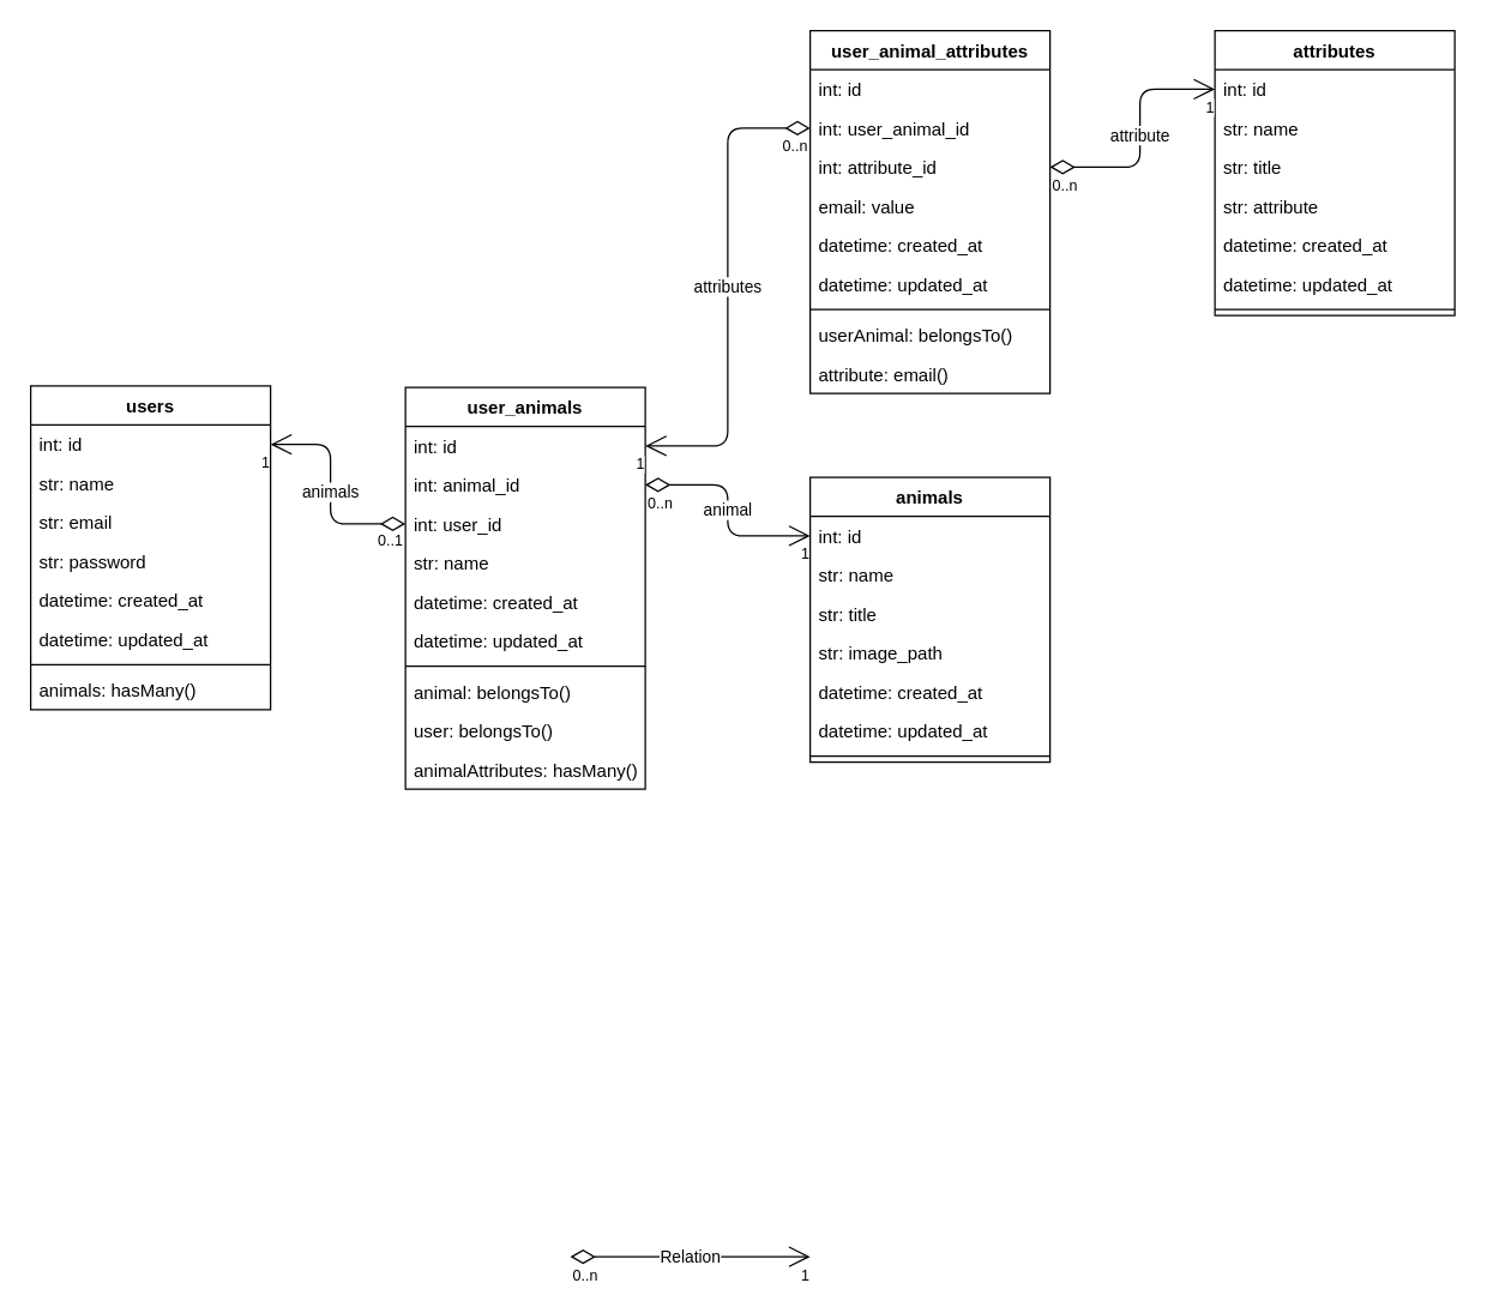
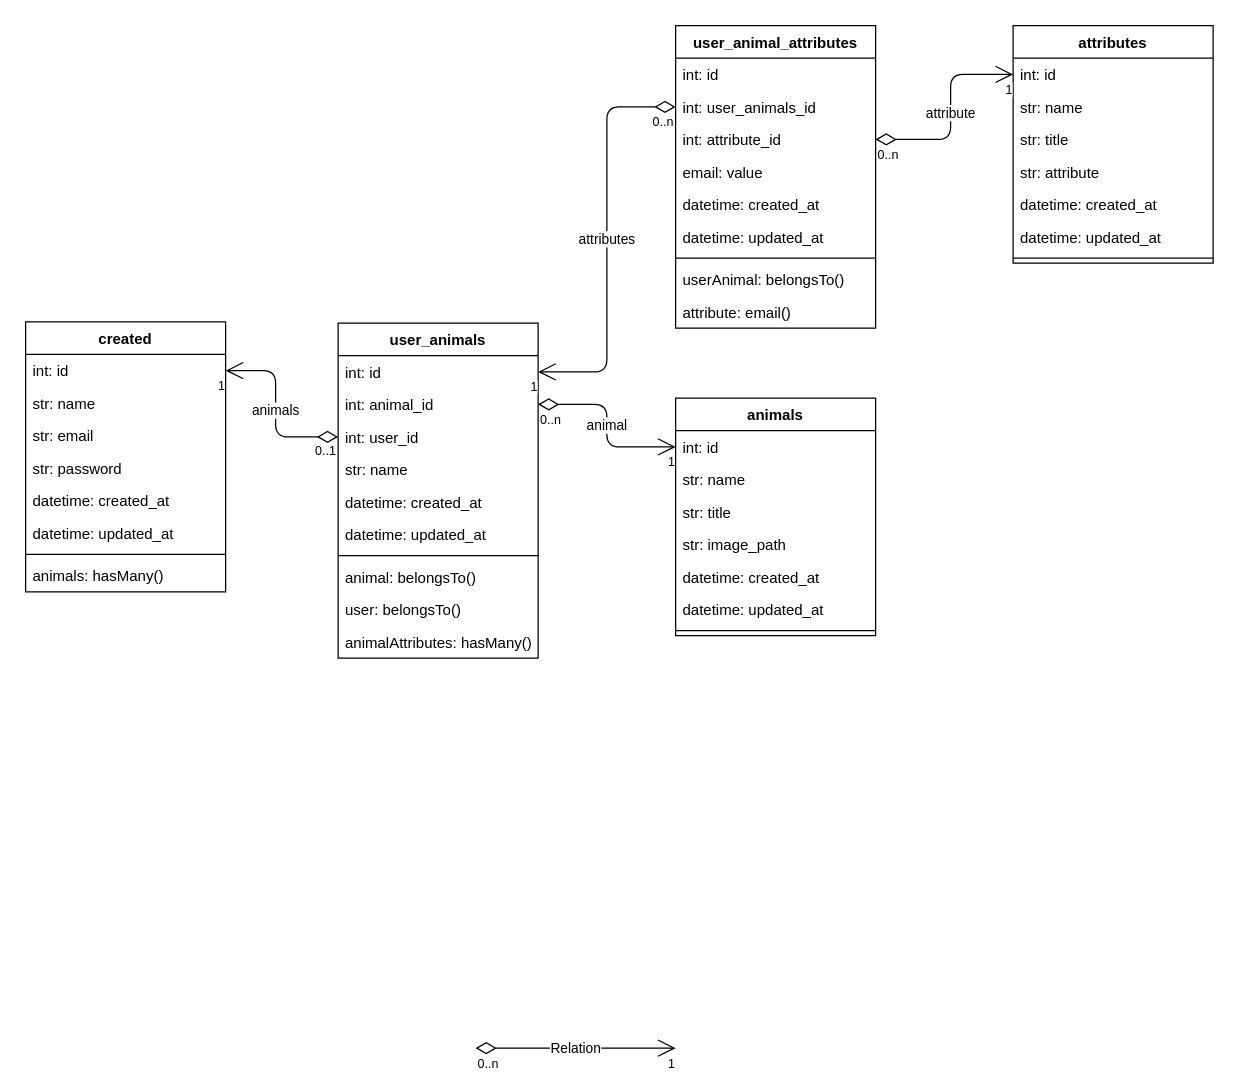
  <mxCell id="0" />
  <mxCell id="1" parent="0" />
- <mxCell id="2" value="users" style="swimlane;fontStyle=1;align=center;verticalAlign=top;childLayout=stackLayout;horizontal=1;startSize=26;horizontalStack=0;resizeParent=1;resizeParentMax=0;resizeLast=0;collapsible=1;marginBottom=0;" vertex="1" parent="1"><mxGeometry x="20" y="257" width="160" height="216" as="geometry" /></mxCell>
+ <mxCell id="2" value="created" style="swimlane;fontStyle=1;align=center;verticalAlign=top;childLayout=stackLayout;horizontal=1;startSize=26;horizontalStack=0;resizeParent=1;resizeParentMax=0;resizeLast=0;collapsible=1;marginBottom=0;" vertex="1" parent="1"><mxGeometry x="20" y="257" width="160" height="216" as="geometry" /></mxCell>
  <mxCell id="3" value="int: id" style="text;strokeColor=none;fillColor=none;align=left;verticalAlign=top;spacingLeft=4;spacingRight=4;overflow=hidden;rotatable=0;points=[[0,0.5],[1,0.5]];portConstraint=eastwest;" vertex="1" parent="2"><mxGeometry y="26" width="160" height="26" as="geometry" /></mxCell>
  <mxCell id="4" value="str: name" style="text;strokeColor=none;fillColor=none;align=left;verticalAlign=top;spacingLeft=4;spacingRight=4;overflow=hidden;rotatable=0;points=[[0,0.5],[1,0.5]];portConstraint=eastwest;" vertex="1" parent="2"><mxGeometry y="52" width="160" height="26" as="geometry" /></mxCell>
  <mxCell id="5" value="str: email" style="text;strokeColor=none;fillColor=none;align=left;verticalAlign=top;spacingLeft=4;spacingRight=4;overflow=hidden;rotatable=0;points=[[0,0.5],[1,0.5]];portConstraint=eastwest;" vertex="1" parent="2"><mxGeometry y="78" width="160" height="26" as="geometry" /></mxCell>
  <mxCell id="6" value="str: password" style="text;strokeColor=none;fillColor=none;align=left;verticalAlign=top;spacingLeft=4;spacingRight=4;overflow=hidden;rotatable=0;points=[[0,0.5],[1,0.5]];portConstraint=eastwest;" vertex="1" parent="2"><mxGeometry y="104" width="160" height="26" as="geometry" /></mxCell>
  <mxCell id="7" value="datetime: created_at" style="text;strokeColor=none;fillColor=none;align=left;verticalAlign=top;spacingLeft=4;spacingRight=4;overflow=hidden;rotatable=0;points=[[0,0.5],[1,0.5]];portConstraint=eastwest;" vertex="1" parent="2"><mxGeometry y="130" width="160" height="26" as="geometry" /></mxCell>
  <mxCell id="8" value="datetime: updated_at" style="text;strokeColor=none;fillColor=none;align=left;verticalAlign=top;spacingLeft=4;spacingRight=4;overflow=hidden;rotatable=0;points=[[0,0.5],[1,0.5]];portConstraint=eastwest;" vertex="1" parent="2"><mxGeometry y="156" width="160" height="26" as="geometry" /></mxCell>
  <mxCell id="9" value="" style="line;strokeWidth=1;fillColor=none;align=left;verticalAlign=middle;spacingTop=-1;spacingLeft=3;spacingRight=3;rotatable=0;labelPosition=right;points=[];portConstraint=eastwest;" vertex="1" parent="2"><mxGeometry y="182" width="160" height="8" as="geometry" /></mxCell>
  <mxCell id="10" value="animals: hasMany()" style="text;strokeColor=none;fillColor=none;align=left;verticalAlign=top;spacingLeft=4;spacingRight=4;overflow=hidden;rotatable=0;points=[[0,0.5],[1,0.5]];portConstraint=eastwest;" vertex="1" parent="2"><mxGeometry y="190" width="160" height="26" as="geometry" /></mxCell>
  <mxCell id="11" value="animals" style="swimlane;fontStyle=1;align=center;verticalAlign=top;childLayout=stackLayout;horizontal=1;startSize=26;horizontalStack=0;resizeParent=1;resizeParentMax=0;resizeLast=0;collapsible=1;marginBottom=0;" vertex="1" parent="1"><mxGeometry x="540" y="318" width="160" height="190" as="geometry" /></mxCell>
  <mxCell id="12" value="int: id" style="text;strokeColor=none;fillColor=none;align=left;verticalAlign=top;spacingLeft=4;spacingRight=4;overflow=hidden;rotatable=0;points=[[0,0.5],[1,0.5]];portConstraint=eastwest;" vertex="1" parent="11"><mxGeometry y="26" width="160" height="26" as="geometry" /></mxCell>
  <mxCell id="13" value="str: name" style="text;strokeColor=none;fillColor=none;align=left;verticalAlign=top;spacingLeft=4;spacingRight=4;overflow=hidden;rotatable=0;points=[[0,0.5],[1,0.5]];portConstraint=eastwest;" vertex="1" parent="11"><mxGeometry y="52" width="160" height="26" as="geometry" /></mxCell>
  <mxCell id="14" value="str: title" style="text;strokeColor=none;fillColor=none;align=left;verticalAlign=top;spacingLeft=4;spacingRight=4;overflow=hidden;rotatable=0;points=[[0,0.5],[1,0.5]];portConstraint=eastwest;" vertex="1" parent="11"><mxGeometry y="78" width="160" height="26" as="geometry" /></mxCell>
  <mxCell id="15" value="str: image_path" style="text;strokeColor=none;fillColor=none;align=left;verticalAlign=top;spacingLeft=4;spacingRight=4;overflow=hidden;rotatable=0;points=[[0,0.5],[1,0.5]];portConstraint=eastwest;" vertex="1" parent="11"><mxGeometry y="104" width="160" height="26" as="geometry" /></mxCell>
  <mxCell id="16" value="datetime: created_at" style="text;strokeColor=none;fillColor=none;align=left;verticalAlign=top;spacingLeft=4;spacingRight=4;overflow=hidden;rotatable=0;points=[[0,0.5],[1,0.5]];portConstraint=eastwest;" vertex="1" parent="11"><mxGeometry y="130" width="160" height="26" as="geometry" /></mxCell>
  <mxCell id="17" value="datetime: updated_at" style="text;strokeColor=none;fillColor=none;align=left;verticalAlign=top;spacingLeft=4;spacingRight=4;overflow=hidden;rotatable=0;points=[[0,0.5],[1,0.5]];portConstraint=eastwest;" vertex="1" parent="11"><mxGeometry y="156" width="160" height="26" as="geometry" /></mxCell>
  <mxCell id="18" value="" style="line;strokeWidth=1;fillColor=none;align=left;verticalAlign=middle;spacingTop=-1;spacingLeft=3;spacingRight=3;rotatable=0;labelPosition=right;points=[];portConstraint=eastwest;" vertex="1" parent="11"><mxGeometry y="182" width="160" height="8" as="geometry" /></mxCell>
  <mxCell id="19" value="attributes" style="swimlane;fontStyle=1;align=center;verticalAlign=top;childLayout=stackLayout;horizontal=1;startSize=26;horizontalStack=0;resizeParent=1;resizeParentMax=0;resizeLast=0;collapsible=1;marginBottom=0;" vertex="1" parent="1"><mxGeometry x="810" y="20" width="160" height="190" as="geometry" /></mxCell>
  <mxCell id="20" value="int: id" style="text;strokeColor=none;fillColor=none;align=left;verticalAlign=top;spacingLeft=4;spacingRight=4;overflow=hidden;rotatable=0;points=[[0,0.5],[1,0.5]];portConstraint=eastwest;" vertex="1" parent="19"><mxGeometry y="26" width="160" height="26" as="geometry" /></mxCell>
  <mxCell id="21" value="str: name" style="text;strokeColor=none;fillColor=none;align=left;verticalAlign=top;spacingLeft=4;spacingRight=4;overflow=hidden;rotatable=0;points=[[0,0.5],[1,0.5]];portConstraint=eastwest;" vertex="1" parent="19"><mxGeometry y="52" width="160" height="26" as="geometry" /></mxCell>
  <mxCell id="22" value="str: title" style="text;strokeColor=none;fillColor=none;align=left;verticalAlign=top;spacingLeft=4;spacingRight=4;overflow=hidden;rotatable=0;points=[[0,0.5],[1,0.5]];portConstraint=eastwest;" vertex="1" parent="19"><mxGeometry y="78" width="160" height="26" as="geometry" /></mxCell>
  <mxCell id="23" value="str: attribute" style="text;strokeColor=none;fillColor=none;align=left;verticalAlign=top;spacingLeft=4;spacingRight=4;overflow=hidden;rotatable=0;points=[[0,0.5],[1,0.5]];portConstraint=eastwest;" vertex="1" parent="19"><mxGeometry y="104" width="160" height="26" as="geometry" /></mxCell>
  <mxCell id="24" value="datetime: created_at" style="text;strokeColor=none;fillColor=none;align=left;verticalAlign=top;spacingLeft=4;spacingRight=4;overflow=hidden;rotatable=0;points=[[0,0.5],[1,0.5]];portConstraint=eastwest;" vertex="1" parent="19"><mxGeometry y="130" width="160" height="26" as="geometry" /></mxCell>
  <mxCell id="25" value="datetime: updated_at" style="text;strokeColor=none;fillColor=none;align=left;verticalAlign=top;spacingLeft=4;spacingRight=4;overflow=hidden;rotatable=0;points=[[0,0.5],[1,0.5]];portConstraint=eastwest;" vertex="1" parent="19"><mxGeometry y="156" width="160" height="26" as="geometry" /></mxCell>
  <mxCell id="26" value="" style="line;strokeWidth=1;fillColor=none;align=left;verticalAlign=middle;spacingTop=-1;spacingLeft=3;spacingRight=3;rotatable=0;labelPosition=right;points=[];portConstraint=eastwest;" vertex="1" parent="19"><mxGeometry y="182" width="160" height="8" as="geometry" /></mxCell>
  <mxCell id="27" value="user_animals" style="swimlane;fontStyle=1;align=center;verticalAlign=top;childLayout=stackLayout;horizontal=1;startSize=26;horizontalStack=0;resizeParent=1;resizeParentMax=0;resizeLast=0;collapsible=1;marginBottom=0;" vertex="1" parent="1"><mxGeometry x="270" y="258" width="160" height="268" as="geometry" /></mxCell>
  <mxCell id="28" value="int: id" style="text;strokeColor=none;fillColor=none;align=left;verticalAlign=top;spacingLeft=4;spacingRight=4;overflow=hidden;rotatable=0;points=[[0,0.5],[1,0.5]];portConstraint=eastwest;" vertex="1" parent="27"><mxGeometry y="26" width="160" height="26" as="geometry" /></mxCell>
  <mxCell id="29" value="int: animal_id" style="text;strokeColor=none;fillColor=none;align=left;verticalAlign=top;spacingLeft=4;spacingRight=4;overflow=hidden;rotatable=0;points=[[0,0.5],[1,0.5]];portConstraint=eastwest;" vertex="1" parent="27"><mxGeometry y="52" width="160" height="26" as="geometry" /></mxCell>
  <mxCell id="30" value="int: user_id" style="text;strokeColor=none;fillColor=none;align=left;verticalAlign=top;spacingLeft=4;spacingRight=4;overflow=hidden;rotatable=0;points=[[0,0.5],[1,0.5]];portConstraint=eastwest;" vertex="1" parent="27"><mxGeometry y="78" width="160" height="26" as="geometry" /></mxCell>
  <mxCell id="31" value="str: name" style="text;strokeColor=none;fillColor=none;align=left;verticalAlign=top;spacingLeft=4;spacingRight=4;overflow=hidden;rotatable=0;points=[[0,0.5],[1,0.5]];portConstraint=eastwest;" vertex="1" parent="27"><mxGeometry y="104" width="160" height="26" as="geometry" /></mxCell>
  <mxCell id="32" value="datetime: created_at" style="text;strokeColor=none;fillColor=none;align=left;verticalAlign=top;spacingLeft=4;spacingRight=4;overflow=hidden;rotatable=0;points=[[0,0.5],[1,0.5]];portConstraint=eastwest;" vertex="1" parent="27"><mxGeometry y="130" width="160" height="26" as="geometry" /></mxCell>
  <mxCell id="33" value="datetime: updated_at" style="text;strokeColor=none;fillColor=none;align=left;verticalAlign=top;spacingLeft=4;spacingRight=4;overflow=hidden;rotatable=0;points=[[0,0.5],[1,0.5]];portConstraint=eastwest;" vertex="1" parent="27"><mxGeometry y="156" width="160" height="26" as="geometry" /></mxCell>
  <mxCell id="34" value="" style="line;strokeWidth=1;fillColor=none;align=left;verticalAlign=middle;spacingTop=-1;spacingLeft=3;spacingRight=3;rotatable=0;labelPosition=right;points=[];portConstraint=eastwest;" vertex="1" parent="27"><mxGeometry y="182" width="160" height="8" as="geometry" /></mxCell>
  <mxCell id="35" value="animal: belongsTo()" style="text;strokeColor=none;fillColor=none;align=left;verticalAlign=top;spacingLeft=4;spacingRight=4;overflow=hidden;rotatable=0;points=[[0,0.5],[1,0.5]];portConstraint=eastwest;" vertex="1" parent="27"><mxGeometry y="190" width="160" height="26" as="geometry" /></mxCell>
  <mxCell id="36" value="user: belongsTo()" style="text;strokeColor=none;fillColor=none;align=left;verticalAlign=top;spacingLeft=4;spacingRight=4;overflow=hidden;rotatable=0;points=[[0,0.5],[1,0.5]];portConstraint=eastwest;" vertex="1" parent="27"><mxGeometry y="216" width="160" height="26" as="geometry" /></mxCell>
  <mxCell id="37" value="animalAttributes: hasMany()" style="text;strokeColor=none;fillColor=none;align=left;verticalAlign=top;spacingLeft=4;spacingRight=4;overflow=hidden;rotatable=0;points=[[0,0.5],[1,0.5]];portConstraint=eastwest;" vertex="1" parent="27"><mxGeometry y="242" width="160" height="26" as="geometry" /></mxCell>
  <mxCell id="38" value="user_animal_attributes" style="swimlane;fontStyle=1;align=center;verticalAlign=top;childLayout=stackLayout;horizontal=1;startSize=26;horizontalStack=0;resizeParent=1;resizeParentMax=0;resizeLast=0;collapsible=1;marginBottom=0;" vertex="1" parent="1"><mxGeometry x="540" y="20" width="160" height="242" as="geometry" /></mxCell>
  <mxCell id="39" value="int: id" style="text;strokeColor=none;fillColor=none;align=left;verticalAlign=top;spacingLeft=4;spacingRight=4;overflow=hidden;rotatable=0;points=[[0,0.5],[1,0.5]];portConstraint=eastwest;" vertex="1" parent="38"><mxGeometry y="26" width="160" height="26" as="geometry" /></mxCell>
- <mxCell id="40" value="int: user_animal_id" style="text;strokeColor=none;fillColor=none;align=left;verticalAlign=top;spacingLeft=4;spacingRight=4;overflow=hidden;rotatable=0;points=[[0,0.5],[1,0.5]];portConstraint=eastwest;" vertex="1" parent="38"><mxGeometry y="52" width="160" height="26" as="geometry" /></mxCell>
+ <mxCell id="40" value="int: user_animals_id" style="text;strokeColor=none;fillColor=none;align=left;verticalAlign=top;spacingLeft=4;spacingRight=4;overflow=hidden;rotatable=0;points=[[0,0.5],[1,0.5]];portConstraint=eastwest;" vertex="1" parent="38"><mxGeometry y="52" width="160" height="26" as="geometry" /></mxCell>
  <mxCell id="41" value="int: attribute_id" style="text;strokeColor=none;fillColor=none;align=left;verticalAlign=top;spacingLeft=4;spacingRight=4;overflow=hidden;rotatable=0;points=[[0,0.5],[1,0.5]];portConstraint=eastwest;" vertex="1" parent="38"><mxGeometry y="78" width="160" height="26" as="geometry" /></mxCell>
  <mxCell id="42" value="email: value" style="text;strokeColor=none;fillColor=none;align=left;verticalAlign=top;spacingLeft=4;spacingRight=4;overflow=hidden;rotatable=0;points=[[0,0.5],[1,0.5]];portConstraint=eastwest;" vertex="1" parent="38"><mxGeometry y="104" width="160" height="26" as="geometry" /></mxCell>
  <mxCell id="43" value="datetime: created_at" style="text;strokeColor=none;fillColor=none;align=left;verticalAlign=top;spacingLeft=4;spacingRight=4;overflow=hidden;rotatable=0;points=[[0,0.5],[1,0.5]];portConstraint=eastwest;" vertex="1" parent="38"><mxGeometry y="130" width="160" height="26" as="geometry" /></mxCell>
  <mxCell id="44" value="datetime: updated_at" style="text;strokeColor=none;fillColor=none;align=left;verticalAlign=top;spacingLeft=4;spacingRight=4;overflow=hidden;rotatable=0;points=[[0,0.5],[1,0.5]];portConstraint=eastwest;" vertex="1" parent="38"><mxGeometry y="156" width="160" height="26" as="geometry" /></mxCell>
  <mxCell id="45" value="" style="line;strokeWidth=1;fillColor=none;align=left;verticalAlign=middle;spacingTop=-1;spacingLeft=3;spacingRight=3;rotatable=0;labelPosition=right;points=[];portConstraint=eastwest;" vertex="1" parent="38"><mxGeometry y="182" width="160" height="8" as="geometry" /></mxCell>
  <mxCell id="46" value="userAnimal: belongsTo()" style="text;strokeColor=none;fillColor=none;align=left;verticalAlign=top;spacingLeft=4;spacingRight=4;overflow=hidden;rotatable=0;points=[[0,0.5],[1,0.5]];portConstraint=eastwest;" vertex="1" parent="38"><mxGeometry y="190" width="160" height="26" as="geometry" /></mxCell>
  <mxCell id="47" value="attribute: email()" style="text;strokeColor=none;fillColor=none;align=left;verticalAlign=top;spacingLeft=4;spacingRight=4;overflow=hidden;rotatable=0;points=[[0,0.5],[1,0.5]];portConstraint=eastwest;" vertex="1" parent="38"><mxGeometry y="216" width="160" height="26" as="geometry" /></mxCell>
  <mxCell id="48" value="Relation" style="endArrow=open;html=1;endSize=12;startArrow=diamondThin;startSize=14;startFill=0;edgeStyle=orthogonalEdgeStyle;" edge="1" parent="1"><mxGeometry relative="1" as="geometry"><mxPoint x="380" y="838" as="sourcePoint" /><mxPoint x="540" y="838" as="targetPoint" /></mxGeometry></mxCell>
  <mxCell id="49" value="0..n" style="resizable=0;html=1;align=left;verticalAlign=top;labelBackgroundColor=#ffffff;fontSize=10;" connectable="0" vertex="1" parent="48"><mxGeometry x="-1" relative="1" as="geometry" /></mxCell>
  <mxCell id="50" value="1" style="resizable=0;html=1;align=right;verticalAlign=top;labelBackgroundColor=#ffffff;fontSize=10;" connectable="0" vertex="1" parent="48"><mxGeometry x="1" relative="1" as="geometry" /></mxCell>
  <mxCell id="51" value="animals" style="endArrow=open;html=1;endSize=12;startArrow=diamondThin;startSize=14;startFill=0;edgeStyle=orthogonalEdgeStyle;entryX=1;entryY=0.5;entryDx=0;entryDy=0;exitX=0;exitY=0.5;exitDx=0;exitDy=0;" edge="1" parent="1" source="30" target="3"><mxGeometry x="-0.301" y="-21" relative="1" as="geometry"><mxPoint x="540" y="568" as="sourcePoint" /><mxPoint x="490" y="458" as="targetPoint" /><Array as="points"><mxPoint x="220" y="349" /><mxPoint x="220" y="296" /></Array><mxPoint x="-21" y="-21" as="offset" /></mxGeometry></mxCell>
  <mxCell id="52" value="0..1" style="resizable=0;html=1;align=left;verticalAlign=top;labelBackgroundColor=#ffffff;fontSize=10;" connectable="0" vertex="1" parent="51"><mxGeometry x="-1" relative="1" as="geometry"><mxPoint x="-20" y="-1" as="offset" /></mxGeometry></mxCell>
  <mxCell id="53" value="1" style="resizable=0;html=1;align=right;verticalAlign=top;labelBackgroundColor=#ffffff;fontSize=10;" connectable="0" vertex="1" parent="51"><mxGeometry x="1" relative="1" as="geometry" /></mxCell>
  <mxCell id="54" value="animal" style="endArrow=open;html=1;endSize=12;startArrow=diamondThin;startSize=14;startFill=0;edgeStyle=orthogonalEdgeStyle;entryX=0;entryY=0.5;entryDx=0;entryDy=0;exitX=1;exitY=0.5;exitDx=0;exitDy=0;" edge="1" parent="1" source="29" target="12"><mxGeometry relative="1" as="geometry"><mxPoint x="530" y="608" as="sourcePoint" /><mxPoint x="690" y="608" as="targetPoint" /></mxGeometry></mxCell>
  <mxCell id="55" value="0..n" style="resizable=0;html=1;align=left;verticalAlign=top;labelBackgroundColor=#ffffff;fontSize=10;" connectable="0" vertex="1" parent="54"><mxGeometry x="-1" relative="1" as="geometry" /></mxCell>
  <mxCell id="56" value="1" style="resizable=0;html=1;align=right;verticalAlign=top;labelBackgroundColor=#ffffff;fontSize=10;" connectable="0" vertex="1" parent="54"><mxGeometry x="1" relative="1" as="geometry" /></mxCell>
  <mxCell id="57" value="attributes" style="endArrow=open;html=1;endSize=12;startArrow=diamondThin;startSize=14;startFill=0;edgeStyle=orthogonalEdgeStyle;entryX=1;entryY=0.5;entryDx=0;entryDy=0;exitX=0;exitY=0.5;exitDx=0;exitDy=0;" edge="1" parent="1" source="40" target="28"><mxGeometry relative="1" as="geometry"><mxPoint x="260" y="88" as="sourcePoint" /><mxPoint x="420" y="88" as="targetPoint" /></mxGeometry></mxCell>
  <mxCell id="58" value="0..n" style="resizable=0;html=1;align=left;verticalAlign=top;labelBackgroundColor=#ffffff;fontSize=10;" connectable="0" vertex="1" parent="57"><mxGeometry x="-1" relative="1" as="geometry"><mxPoint x="-20" as="offset" /></mxGeometry></mxCell>
  <mxCell id="59" value="1" style="resizable=0;html=1;align=right;verticalAlign=top;labelBackgroundColor=#ffffff;fontSize=10;" connectable="0" vertex="1" parent="57"><mxGeometry x="1" relative="1" as="geometry" /></mxCell>
  <mxCell id="60" value="attribute" style="endArrow=open;html=1;endSize=12;startArrow=diamondThin;startSize=14;startFill=0;edgeStyle=orthogonalEdgeStyle;entryX=0;entryY=0.5;entryDx=0;entryDy=0;exitX=1;exitY=0.5;exitDx=0;exitDy=0;" edge="1" parent="1" source="41" target="20"><mxGeometry relative="1" as="geometry"><mxPoint x="860" y="338" as="sourcePoint" /><mxPoint x="1020" y="338" as="targetPoint" /><Array as="points"><mxPoint x="760" y="111" /><mxPoint x="760" y="59" /></Array></mxGeometry></mxCell>
  <mxCell id="61" value="0..n" style="resizable=0;html=1;align=left;verticalAlign=top;labelBackgroundColor=#ffffff;fontSize=10;" connectable="0" vertex="1" parent="60"><mxGeometry x="-1" relative="1" as="geometry" /></mxCell>
  <mxCell id="62" value="1" style="resizable=0;html=1;align=right;verticalAlign=top;labelBackgroundColor=#ffffff;fontSize=10;" connectable="0" vertex="1" parent="60"><mxGeometry x="1" relative="1" as="geometry" /></mxCell>
